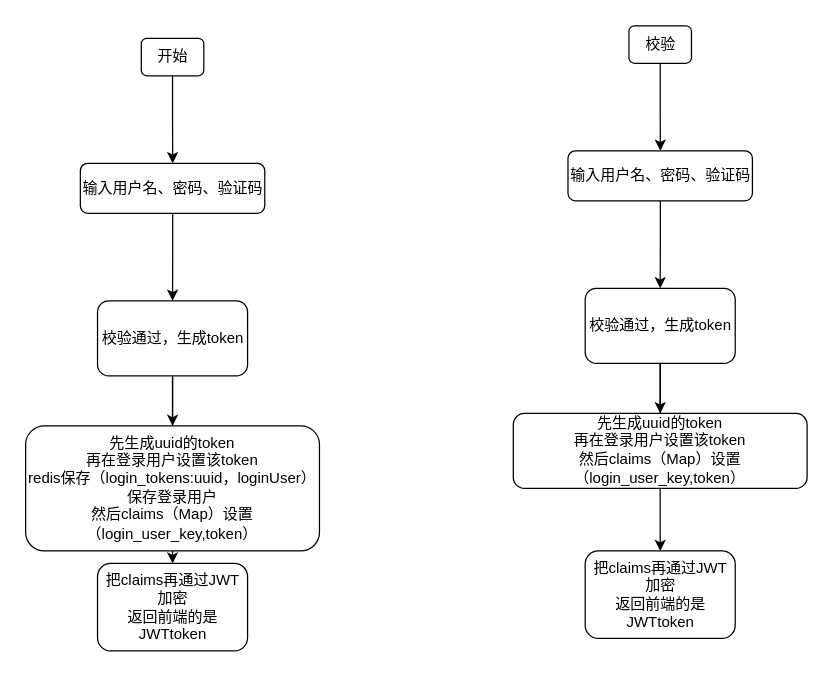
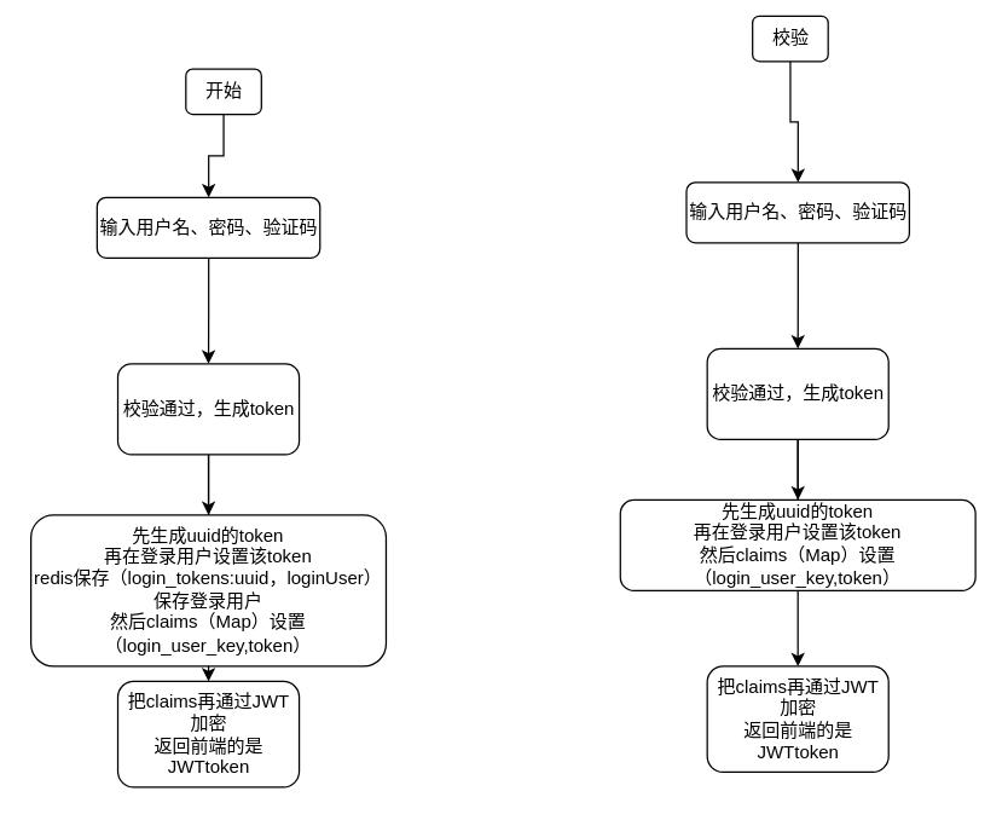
  <mxCell id="0" />
  <mxCell id="1" parent="0" />
  <mxCell id="2" value="" style="edgeStyle=orthogonalEdgeStyle;rounded=0;orthogonalLoop=1;jettySize=auto;html=1;" edge="1" parent="1" source="3" target="5"><mxGeometry relative="1" as="geometry" /></mxCell>
- <mxCell id="3" value="开始" style="rounded=1;whiteSpace=wrap;html=1;" vertex="1" parent="1"><mxGeometry x="112.5" y="30" width="50" height="30" as="geometry" /></mxCell>
+ <mxCell id="3" value="开始" style="rounded=1;whiteSpace=wrap;html=1;" vertex="1" parent="1"><mxGeometry x="122.5" y="45" width="50" height="30" as="geometry" /></mxCell>
  <mxCell id="4" value="" style="edgeStyle=orthogonalEdgeStyle;rounded=0;orthogonalLoop=1;jettySize=auto;html=1;" edge="1" parent="1" source="5" target="8"><mxGeometry relative="1" as="geometry" /></mxCell>
  <mxCell id="5" value="输入用户名、密码、验证码" style="whiteSpace=wrap;html=1;rounded=1;" vertex="1" parent="1"><mxGeometry x="63.75" y="130" width="147.5" height="40" as="geometry" /></mxCell>
  <mxCell id="6" value="" style="edgeStyle=orthogonalEdgeStyle;rounded=0;orthogonalLoop=1;jettySize=auto;html=1;" edge="1" parent="1" source="8" target="9"><mxGeometry relative="1" as="geometry" /></mxCell>
  <mxCell id="7" value="" style="edgeStyle=orthogonalEdgeStyle;rounded=0;orthogonalLoop=1;jettySize=auto;html=1;" edge="1" parent="1" source="8" target="10"><mxGeometry relative="1" as="geometry" /></mxCell>
  <mxCell id="8" value="校验通过，生成token" style="whiteSpace=wrap;html=1;rounded=1;" vertex="1" parent="1"><mxGeometry x="77.5" y="240" width="120" height="60" as="geometry" /></mxCell>
  <mxCell id="9" value="把claims再通过JWT加密&lt;br&gt;返回前端的是JWTtoken" style="whiteSpace=wrap;html=1;rounded=1;" vertex="1" parent="1"><mxGeometry x="77.5" y="450" width="120" height="70" as="geometry" /></mxCell>
  <mxCell id="10" value="先生成uuid的token&lt;br&gt;再在登录用户设置该token&lt;br&gt;redis保存（login_tokens:uuid，loginUser）保存登录用户&lt;br&gt;然后claims（Map）设置（login_user_key,token）&lt;font face=&quot;JetBrains Mono, monospace&quot; color=&quot;#a9b7c6&quot;&gt;&lt;span style=&quot;font-size: 13.067px; background-color: rgb(43, 43, 43);&quot;&gt;&lt;br&gt;&lt;/span&gt;&lt;/font&gt;" style="whiteSpace=wrap;html=1;rounded=1;" vertex="1" parent="1"><mxGeometry x="20" y="340" width="235" height="100" as="geometry" /></mxCell>
  <mxCell id="11" value="" style="edgeStyle=orthogonalEdgeStyle;rounded=0;orthogonalLoop=1;jettySize=auto;html=1;" edge="1" parent="1" source="12" target="14"><mxGeometry relative="1" as="geometry" /></mxCell>
- <mxCell id="12" value="校验" style="rounded=1;whiteSpace=wrap;html=1;" vertex="1" parent="1"><mxGeometry x="502.5" y="20" width="50" height="30" as="geometry" /></mxCell>
+ <mxCell id="12" value="校验" style="rounded=1;whiteSpace=wrap;html=1;" vertex="1" parent="1"><mxGeometry x="497.5" y="10" width="50" height="30" as="geometry" /></mxCell>
  <mxCell id="13" value="" style="edgeStyle=orthogonalEdgeStyle;rounded=0;orthogonalLoop=1;jettySize=auto;html=1;" edge="1" parent="1" source="14" target="17"><mxGeometry relative="1" as="geometry" /></mxCell>
  <mxCell id="14" value="输入用户名、密码、验证码" style="whiteSpace=wrap;html=1;rounded=1;" vertex="1" parent="1"><mxGeometry x="453.75" y="120" width="147.5" height="40" as="geometry" /></mxCell>
  <mxCell id="15" value="" style="edgeStyle=orthogonalEdgeStyle;rounded=0;orthogonalLoop=1;jettySize=auto;html=1;" edge="1" parent="1" source="17" target="18"><mxGeometry relative="1" as="geometry" /></mxCell>
  <mxCell id="16" value="" style="edgeStyle=orthogonalEdgeStyle;rounded=0;orthogonalLoop=1;jettySize=auto;html=1;" edge="1" parent="1" source="17" target="19"><mxGeometry relative="1" as="geometry" /></mxCell>
  <mxCell id="17" value="校验通过，生成token" style="whiteSpace=wrap;html=1;rounded=1;" vertex="1" parent="1"><mxGeometry x="467.5" y="230" width="120" height="60" as="geometry" /></mxCell>
  <mxCell id="18" value="把claims再通过JWT加密&lt;br&gt;返回前端的是JWTtoken" style="whiteSpace=wrap;html=1;rounded=1;" vertex="1" parent="1"><mxGeometry x="467.5" y="440" width="120" height="70" as="geometry" /></mxCell>
  <mxCell id="19" value="先生成uuid的token&lt;br&gt;再在登录用户设置该token&lt;br&gt;然后claims（Map）设置（login_user_key,token）&lt;font face=&quot;JetBrains Mono, monospace&quot; color=&quot;#a9b7c6&quot;&gt;&lt;span style=&quot;font-size: 13.067px; background-color: rgb(43, 43, 43);&quot;&gt;&lt;br&gt;&lt;/span&gt;&lt;/font&gt;" style="whiteSpace=wrap;html=1;rounded=1;" vertex="1" parent="1"><mxGeometry x="410" y="330" width="235" height="60" as="geometry" /></mxCell>
